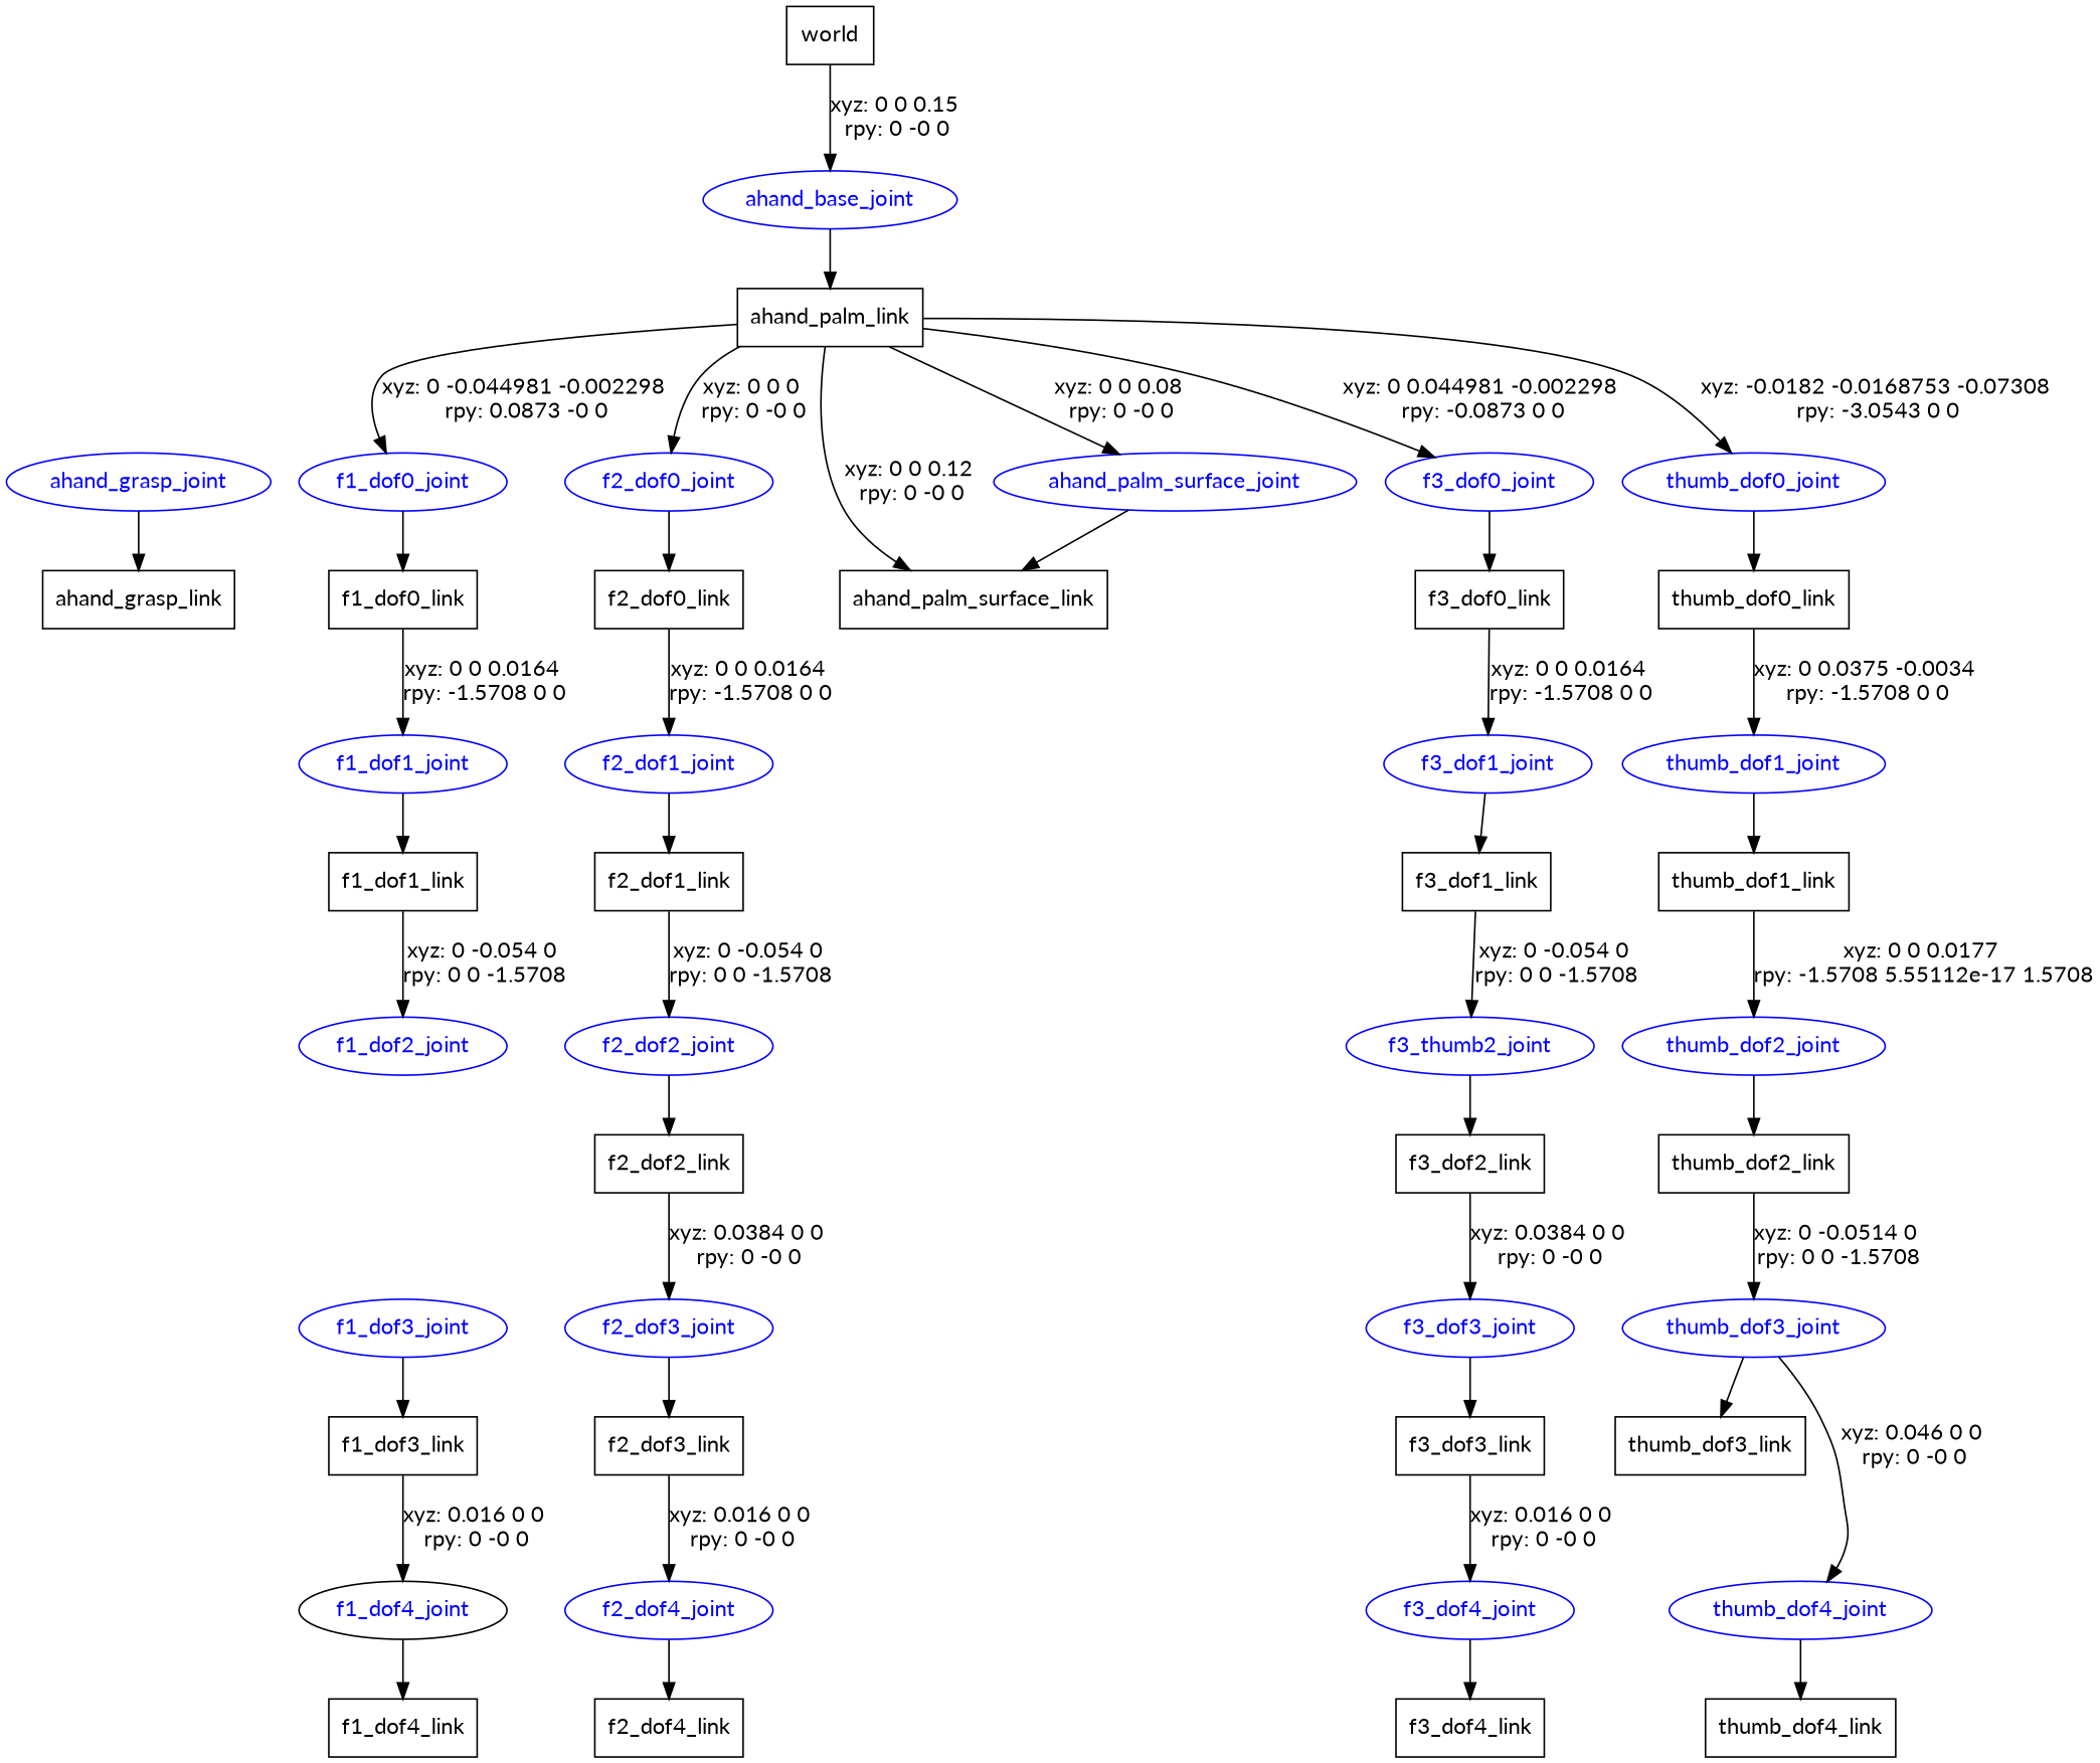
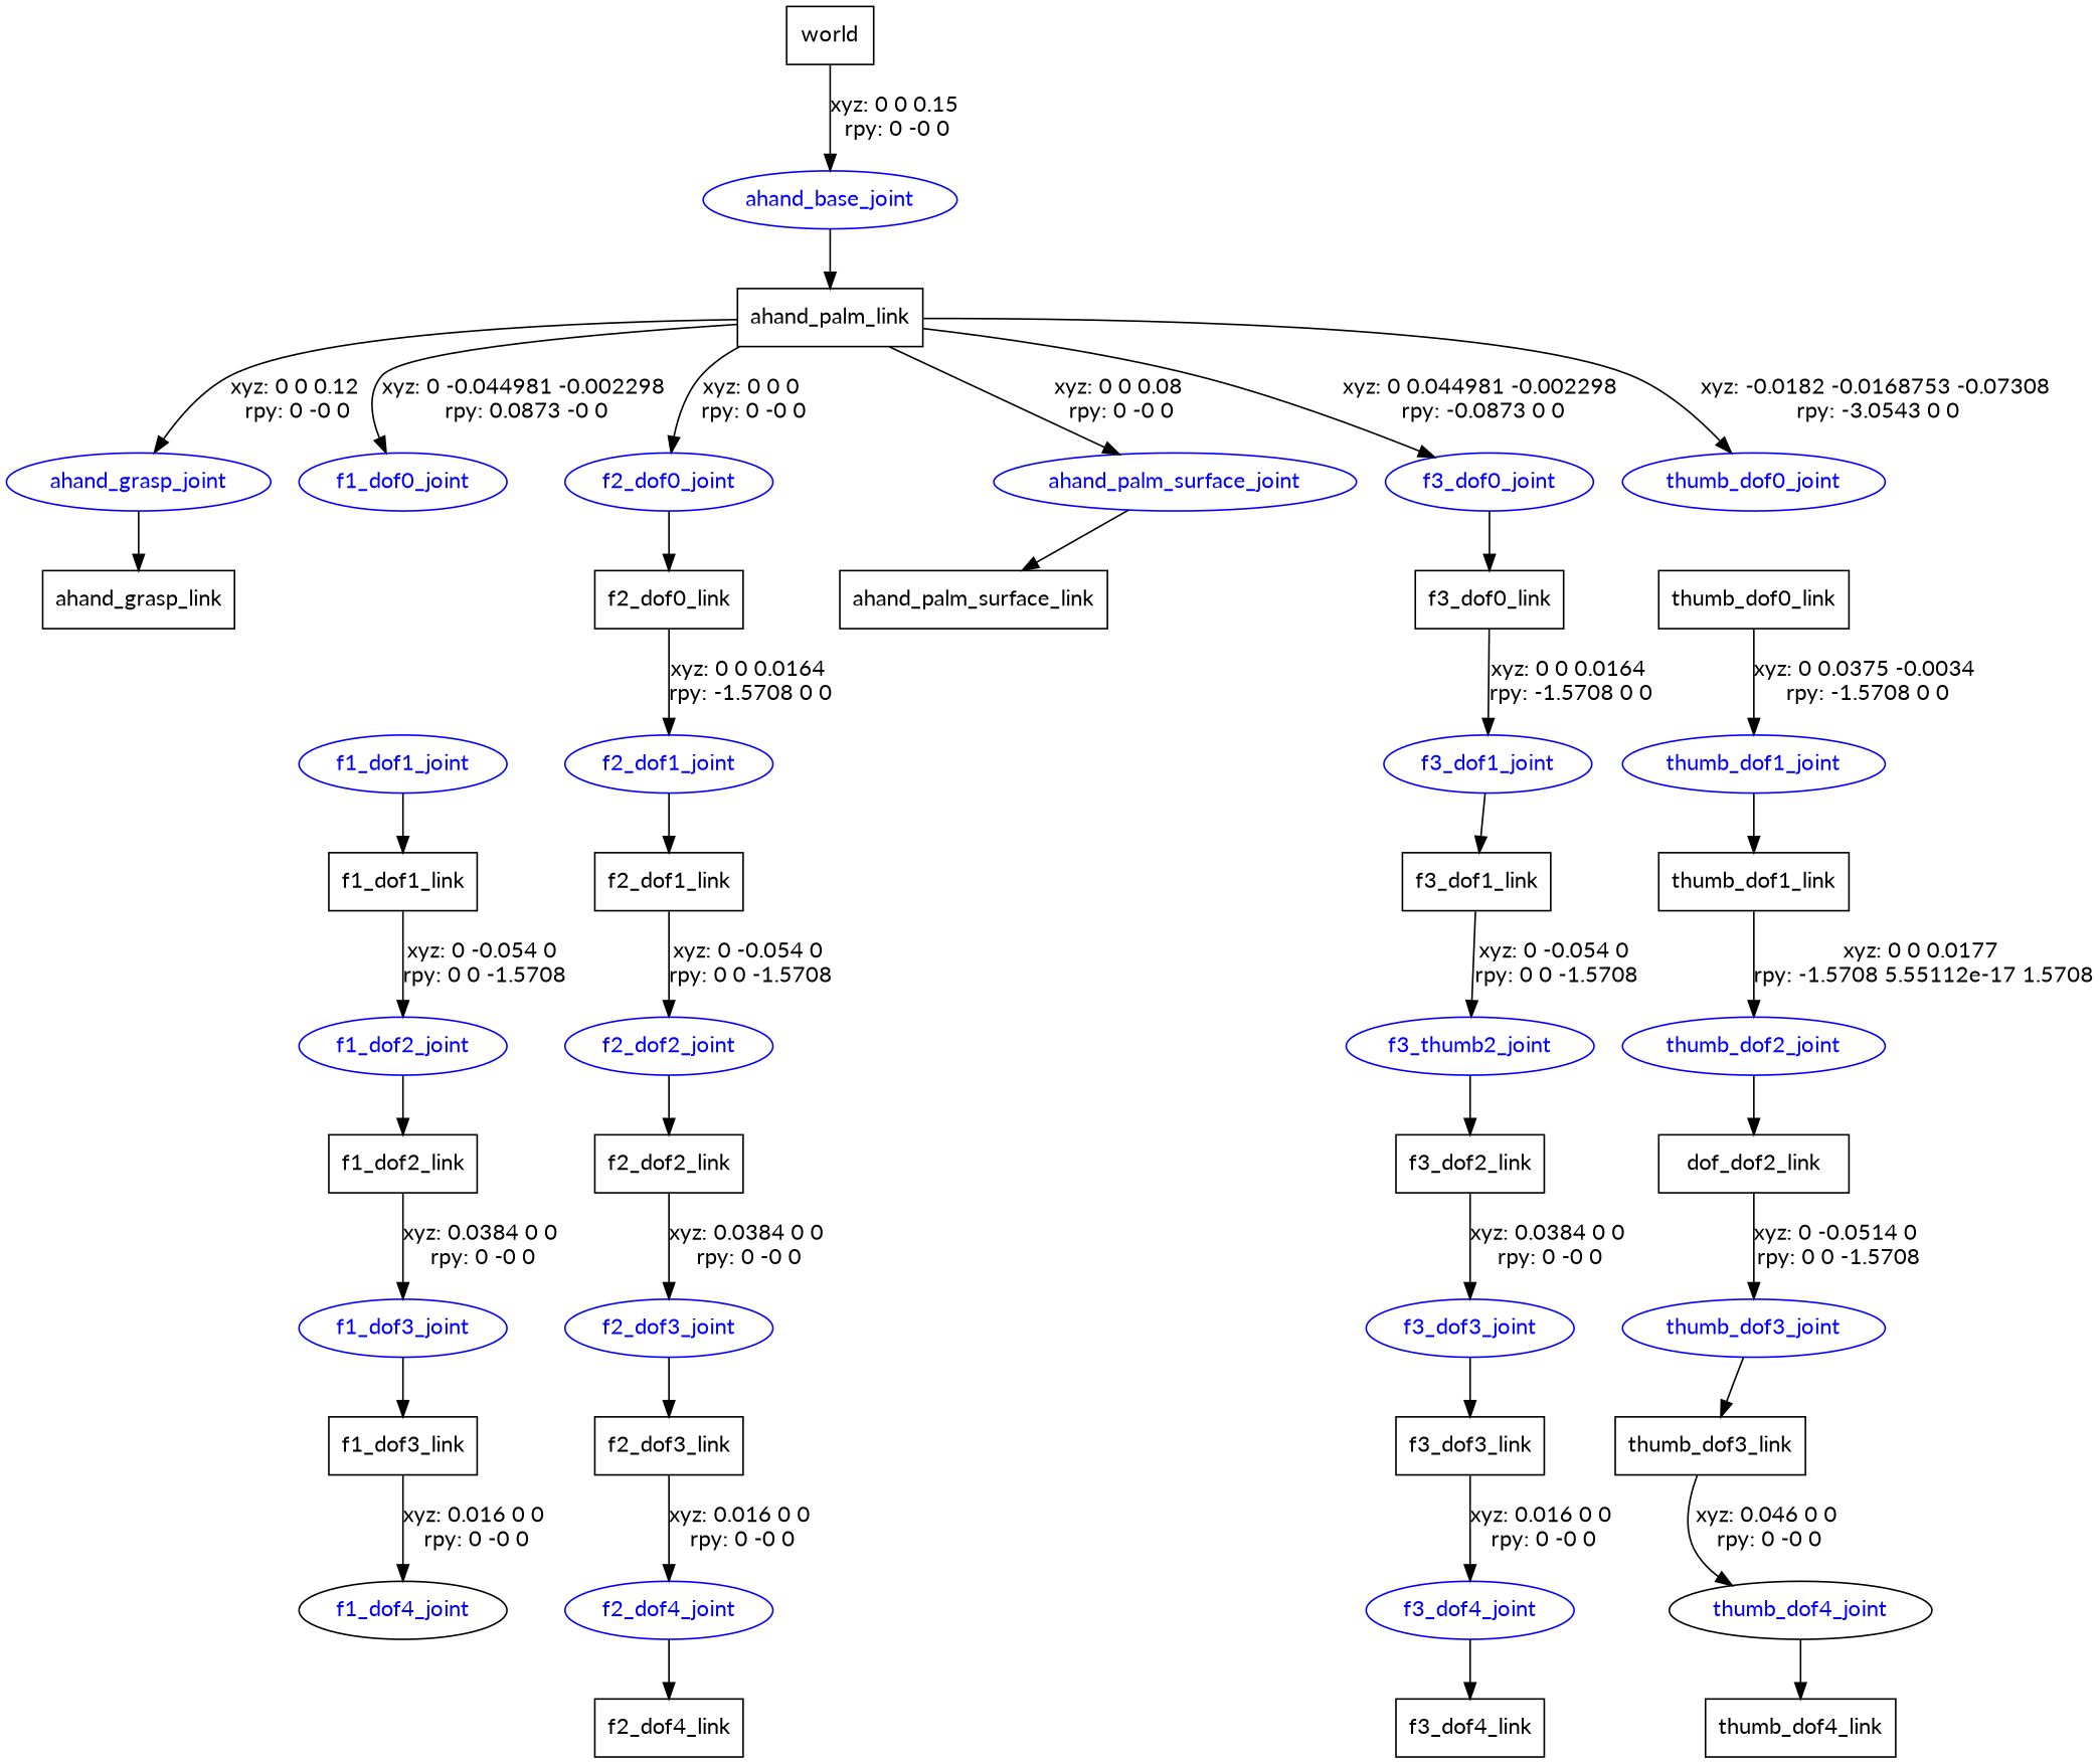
  digraph {
    fontname=Lato
    node [fontname=Lato shape=box]
    edge [fontname=Lato]
    n1 [label=world]
    ahand_base_joint [color=blue fontcolor=blue shape=ellipse]
    n3 [label=ahand_palm_link]
    ahand_grasp_joint [color=blue fontcolor=blue shape=ellipse]
    ahand_palm_surface_joint [color=blue fontcolor=blue shape=ellipse]
    f1_dof0_joint [color=blue fontcolor=blue shape=ellipse]
    f2_dof0_joint [color=blue fontcolor=blue shape=ellipse]
    f3_dof0_joint [color=blue fontcolor=blue shape=ellipse]
    thumb_dof0_joint [color=blue fontcolor=blue shape=ellipse]
    n10 [label=ahand_grasp_link]
    n11 [label=ahand_palm_surface_link]
-   n12 [label=f1_dof0_link]
    n13 [label=f2_dof0_link]
    n14 [label=f3_dof0_link]
    n15 [label=thumb_dof0_link]
    f1_dof1_joint [color=blue fontcolor=blue shape=ellipse]
    n17 [label=f1_dof1_link]
    f1_dof2_joint [color=blue fontcolor=blue shape=ellipse]
+   n19 [label=f1_dof2_link]
    f1_dof3_joint [color=blue fontcolor=blue shape=ellipse]
    n21 [label=f1_dof3_link]
    f1_dof4_joint [color=black fontcolor=blue shape=ellipse]
-   n23 [label=f1_dof4_link]
    f2_dof1_joint [color=blue fontcolor=blue shape=ellipse]
    n25 [label=f2_dof1_link]
    f2_dof2_joint [color=blue fontcolor=blue shape=ellipse]
    n27 [label=f2_dof2_link]
    f2_dof3_joint [color=blue fontcolor=blue shape=ellipse]
    n29 [label=f2_dof3_link]
    f2_dof4_joint [color=blue fontcolor=blue shape=ellipse]
    n31 [label=f2_dof4_link]
    f3_dof1_joint [color=blue fontcolor=blue shape=ellipse]
    n33 [label=f3_dof1_link]
    n34 [color=blue fontcolor=blue label=f3_thumb2_joint shape=ellipse]
    n35 [label=f3_dof2_link]
    f3_dof3_joint [color=blue fontcolor=blue shape=ellipse]
    n37 [label=f3_dof3_link]
    f3_dof4_joint [color=blue fontcolor=blue shape=ellipse]
    n39 [label=f3_dof4_link]
    thumb_dof1_joint [color=blue fontcolor=blue shape=ellipse]
    n41 [label=thumb_dof1_link]
    thumb_dof2_joint [color=blue fontcolor=blue shape=ellipse]
-   n43 [label=thumb_dof2_link]
+   n43 [label=dof_dof2_link]
    thumb_dof3_joint [color=blue fontcolor=blue shape=ellipse]
    n45 [label=thumb_dof3_link]
-   thumb_dof4_joint [color=blue fontcolor=blue shape=ellipse]
+   thumb_dof4_joint [color=black fontcolor=blue shape=ellipse]
    n47 [label=thumb_dof4_link]
    n1 -> ahand_base_joint [label="xyz: 0 0 0.15 \nrpy: 0 -0 0"]
    ahand_base_joint -> n3
-   n3 -> n11 [label="xyz: 0 0 0.12 \nrpy: 0 -0 0"]
+   n3 -> ahand_grasp_joint [label="xyz: 0 0 0.12 \nrpy: 0 -0 0"]
    n3 -> ahand_palm_surface_joint [label="xyz: 0 0 0.08 \nrpy: 0 -0 0"]
    n3 -> f1_dof0_joint [label="xyz: 0 -0.044981 -0.002298 \nrpy: 0.0873 -0 0"]
    n3 -> f2_dof0_joint [label="xyz: 0 0 0 \nrpy: 0 -0 0"]
    n3 -> f3_dof0_joint [label="xyz: 0 0.044981 -0.002298 \nrpy: -0.0873 0 0"]
    n3 -> thumb_dof0_joint [label="xyz: -0.0182 -0.0168753 -0.07308 \nrpy: -3.0543 0 0"]
    ahand_grasp_joint -> n10
    ahand_palm_surface_joint -> n11
-   f1_dof0_joint -> n12
    f2_dof0_joint -> n13
    f3_dof0_joint -> n14
-   thumb_dof0_joint -> n15
-   n12 -> f1_dof1_joint [label="xyz: 0 0 0.0164 \nrpy: -1.5708 0 0"]
    n13 -> f2_dof1_joint [label="xyz: 0 0 0.0164 \nrpy: -1.5708 0 0"]
    n14 -> f3_dof1_joint [label="xyz: 0 0 0.0164 \nrpy: -1.5708 0 0"]
    n15 -> thumb_dof1_joint [label="xyz: 0 0.0375 -0.0034 \nrpy: -1.5708 0 0"]
    f1_dof1_joint -> n17
    n17 -> f1_dof2_joint [label="xyz: 0 -0.054 0 \nrpy: 0 0 -1.5708"]
+   f1_dof2_joint -> n19
+   n19 -> f1_dof3_joint [label="xyz: 0.0384 0 0 \nrpy: 0 -0 0"]
    f1_dof3_joint -> n21
    n21 -> f1_dof4_joint [label="xyz: 0.016 0 0 \nrpy: 0 -0 0"]
-   f1_dof4_joint -> n23
    f2_dof1_joint -> n25
    n25 -> f2_dof2_joint [label="xyz: 0 -0.054 0 \nrpy: 0 0 -1.5708"]
    f2_dof2_joint -> n27
    n27 -> f2_dof3_joint [label="xyz: 0.0384 0 0 \nrpy: 0 -0 0"]
    f2_dof3_joint -> n29
    n29 -> f2_dof4_joint [label="xyz: 0.016 0 0 \nrpy: 0 -0 0"]
    f2_dof4_joint -> n31
    f3_dof1_joint -> n33
    n33 -> n34 [label="xyz: 0 -0.054 0 \nrpy: 0 0 -1.5708"]
    n34 -> n35
    n35 -> f3_dof3_joint [label="xyz: 0.0384 0 0 \nrpy: 0 -0 0"]
    f3_dof3_joint -> n37
    n37 -> f3_dof4_joint [label="xyz: 0.016 0 0 \nrpy: 0 -0 0"]
    f3_dof4_joint -> n39
    thumb_dof1_joint -> n41
    n41 -> thumb_dof2_joint [label="xyz: 0 0 0.0177 \nrpy: -1.5708 5.55112e-17 1.5708"]
    thumb_dof2_joint -> n43
    n43 -> thumb_dof3_joint [label="xyz: 0 -0.0514 0 \nrpy: 0 0 -1.5708"]
    thumb_dof3_joint -> n45
-   thumb_dof3_joint -> thumb_dof4_joint [label="xyz: 0.046 0 0 \nrpy: 0 -0 0"]
+   n45 -> thumb_dof4_joint [label="xyz: 0.046 0 0 \nrpy: 0 -0 0"]
    thumb_dof4_joint -> n47
  }
